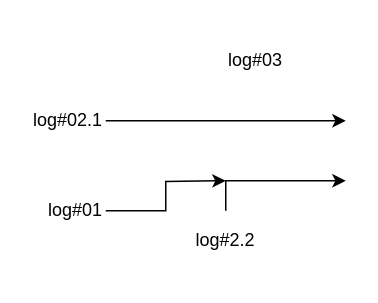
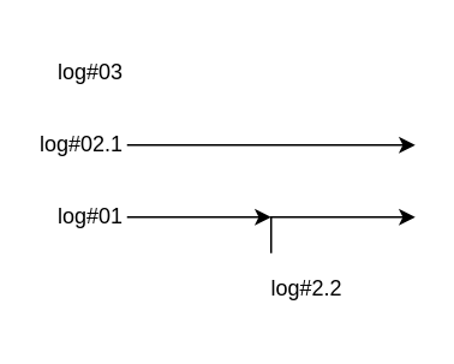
  <mxCell id="0" />
  <mxCell id="1" parent="0" />
- <mxCell id="2" value="log#03" style="text;html=1;strokeColor=none;fillColor=none;align=center;verticalAlign=middle;whiteSpace=wrap;rounded=0;" vertex="1" parent="1"><mxGeometry x="150" y="20" width="40" height="40" as="geometry" /></mxCell>
+ <mxCell id="2" value="log#03" style="text;html=1;strokeColor=none;fillColor=none;align=center;verticalAlign=middle;whiteSpace=wrap;rounded=0;" vertex="1" parent="1"><mxGeometry x="30" y="20" width="40" height="40" as="geometry" /></mxCell>
  <mxCell id="3" style="edgeStyle=orthogonalEdgeStyle;rounded=0;orthogonalLoop=1;jettySize=auto;html=1;" edge="1" parent="1" source="4"><mxGeometry relative="1" as="geometry"><mxPoint x="230" y="80" as="targetPoint" /></mxGeometry></mxCell>
  <mxCell id="4" value="log#02.1" style="text;html=1;strokeColor=none;fillColor=none;align=center;verticalAlign=middle;whiteSpace=wrap;rounded=0;" vertex="1" parent="1"><mxGeometry x="20" y="60" width="50" height="40" as="geometry" /></mxCell>
  <mxCell id="5" style="edgeStyle=orthogonalEdgeStyle;rounded=0;orthogonalLoop=1;jettySize=auto;html=1;" edge="1" parent="1" source="6"><mxGeometry relative="1" as="geometry"><mxPoint x="230" y="120" as="targetPoint" /><Array as="points"><mxPoint x="150" y="120" /></Array></mxGeometry></mxCell>
- <mxCell id="6" value="log#2.2" style="text;html=1;strokeColor=none;fillColor=none;align=center;verticalAlign=middle;whiteSpace=wrap;rounded=0;" vertex="1" parent="1"><mxGeometry x="130" y="140" width="40" height="40" as="geometry" /></mxCell>
+ <mxCell id="6" value="log#2.2" style="text;html=1;strokeColor=none;fillColor=none;align=center;verticalAlign=middle;whiteSpace=wrap;rounded=0;" vertex="1" parent="1"><mxGeometry x="150" y="140" width="40" height="40" as="geometry" /></mxCell>
  <mxCell id="7" style="edgeStyle=orthogonalEdgeStyle;rounded=0;orthogonalLoop=1;jettySize=auto;html=1;" edge="1" parent="1" source="8"><mxGeometry relative="1" as="geometry"><mxPoint x="150" y="120" as="targetPoint" /></mxGeometry></mxCell>
- <mxCell id="8" value="log#01" style="text;html=1;strokeColor=none;fillColor=none;align=center;verticalAlign=middle;whiteSpace=wrap;rounded=0;" vertex="1" parent="1"><mxGeometry x="30" y="120" width="40" height="40" as="geometry" /></mxCell>
+ <mxCell id="8" value="log#01" style="text;html=1;strokeColor=none;fillColor=none;align=center;verticalAlign=middle;whiteSpace=wrap;rounded=0;" vertex="1" parent="1"><mxGeometry x="30" y="100" width="40" height="40" as="geometry" /></mxCell>
